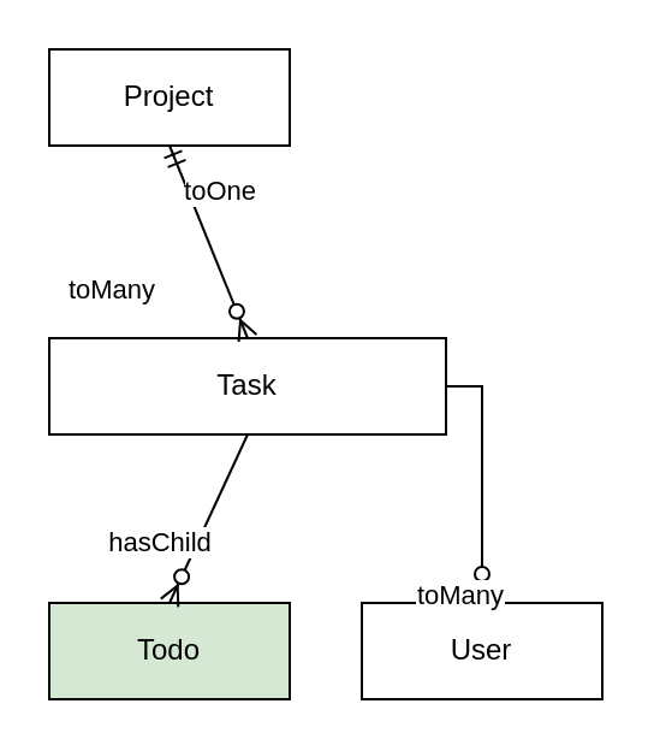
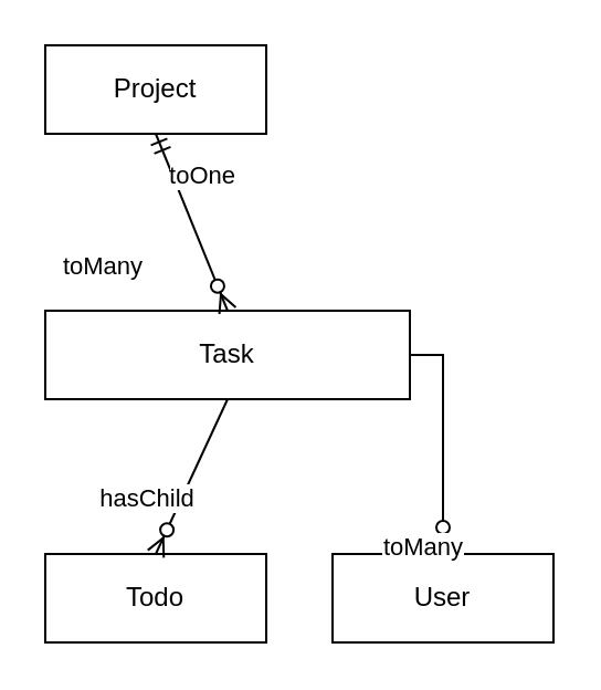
  <mxCell id="0" />
  <mxCell id="1" parent="0" />
  <mxCell id="2" value="Project" style="whiteSpace=wrap;html=1;align=center;" vertex="1" parent="1"><mxGeometry x="20" y="20" width="100" height="40" as="geometry" /></mxCell>
- <mxCell id="3" value="Todo" style="whiteSpace=wrap;html=1;align=center;fillColor=#d5e8d4;" vertex="1" parent="1"><mxGeometry x="20" y="250" width="100" height="40" as="geometry" /></mxCell>
+ <mxCell id="3" value="Todo" style="whiteSpace=wrap;html=1;align=center;" vertex="1" parent="1"><mxGeometry x="20" y="250" width="100" height="40" as="geometry" /></mxCell>
  <mxCell id="4" value="Task" style="whiteSpace=wrap;html=1;align=center;" vertex="1" parent="1"><mxGeometry x="20" y="140" width="165" height="40" as="geometry" /></mxCell>
  <mxCell id="5" value="User" style="whiteSpace=wrap;html=1;align=center;" vertex="1" parent="1"><mxGeometry x="150" y="250" width="100" height="40" as="geometry" /></mxCell>
  <mxCell id="6" value="" style="fontSize=12;html=1;endArrow=ERzeroToMany;startArrow=ERmandOne;rounded=0;exitX=0.5;exitY=1;exitDx=0;exitDy=0;entryX=0.5;entryY=0;entryDx=0;entryDy=0;" edge="1" parent="1" source="2" target="4"><mxGeometry width="100" height="100" relative="1" as="geometry"><mxPoint x="130" y="340" as="sourcePoint" /><mxPoint x="-140" y="90" as="targetPoint" /></mxGeometry></mxCell>
  <mxCell id="7" value="" style="fontSize=12;html=1;endArrow=ERzeroToMany;endFill=1;rounded=0;entryX=0.5;entryY=0;entryDx=0;entryDy=0;exitX=0.5;exitY=1;exitDx=0;exitDy=0;" edge="1" parent="1" source="4" target="3"><mxGeometry width="100" height="100" relative="1" as="geometry"><mxPoint x="0" y="350" as="sourcePoint" /><mxPoint x="110" y="340" as="targetPoint" /></mxGeometry></mxCell>
  <mxCell id="8" value="hasChild" style="edgeLabel;html=1;align=center;verticalAlign=middle;resizable=0;points=[];" vertex="1" connectable="0" parent="7"><mxGeometry x="-0.48" relative="1" as="geometry"><mxPoint x="-29" y="26" as="offset" /></mxGeometry></mxCell>
  <mxCell id="9" value="" style="fontSize=12;html=1;endArrow=ERzeroToMany;endFill=1;rounded=0;entryX=0.5;entryY=0;entryDx=0;entryDy=0;exitX=1;exitY=0.5;exitDx=0;exitDy=0;" edge="1" parent="1" source="4" target="5"><mxGeometry width="100" height="100" relative="1" as="geometry"><mxPoint x="80" y="190" as="sourcePoint" /><mxPoint x="80" y="240" as="targetPoint" /><Array as="points"><mxPoint x="200" y="160" /></Array></mxGeometry></mxCell>
  <mxCell id="10" value="toMany" style="edgeLabel;html=1;align=center;verticalAlign=middle;resizable=0;points=[];" vertex="1" connectable="0" parent="9"><mxGeometry x="-0.248" y="-1" relative="1" as="geometry"><mxPoint x="-9" y="62" as="offset" /></mxGeometry></mxCell>
  <mxCell id="11" value="toMany" style="edgeLabel;html=1;align=center;verticalAlign=middle;resizable=0;points=[];" vertex="1" connectable="0" parent="1"><mxGeometry x="45" y="119" as="geometry" /></mxCell>
  <mxCell id="12" value="toOne" style="edgeLabel;html=1;align=center;verticalAlign=middle;resizable=0;points=[];" vertex="1" connectable="0" parent="1"><mxGeometry x="90" y="78" as="geometry" /></mxCell>
